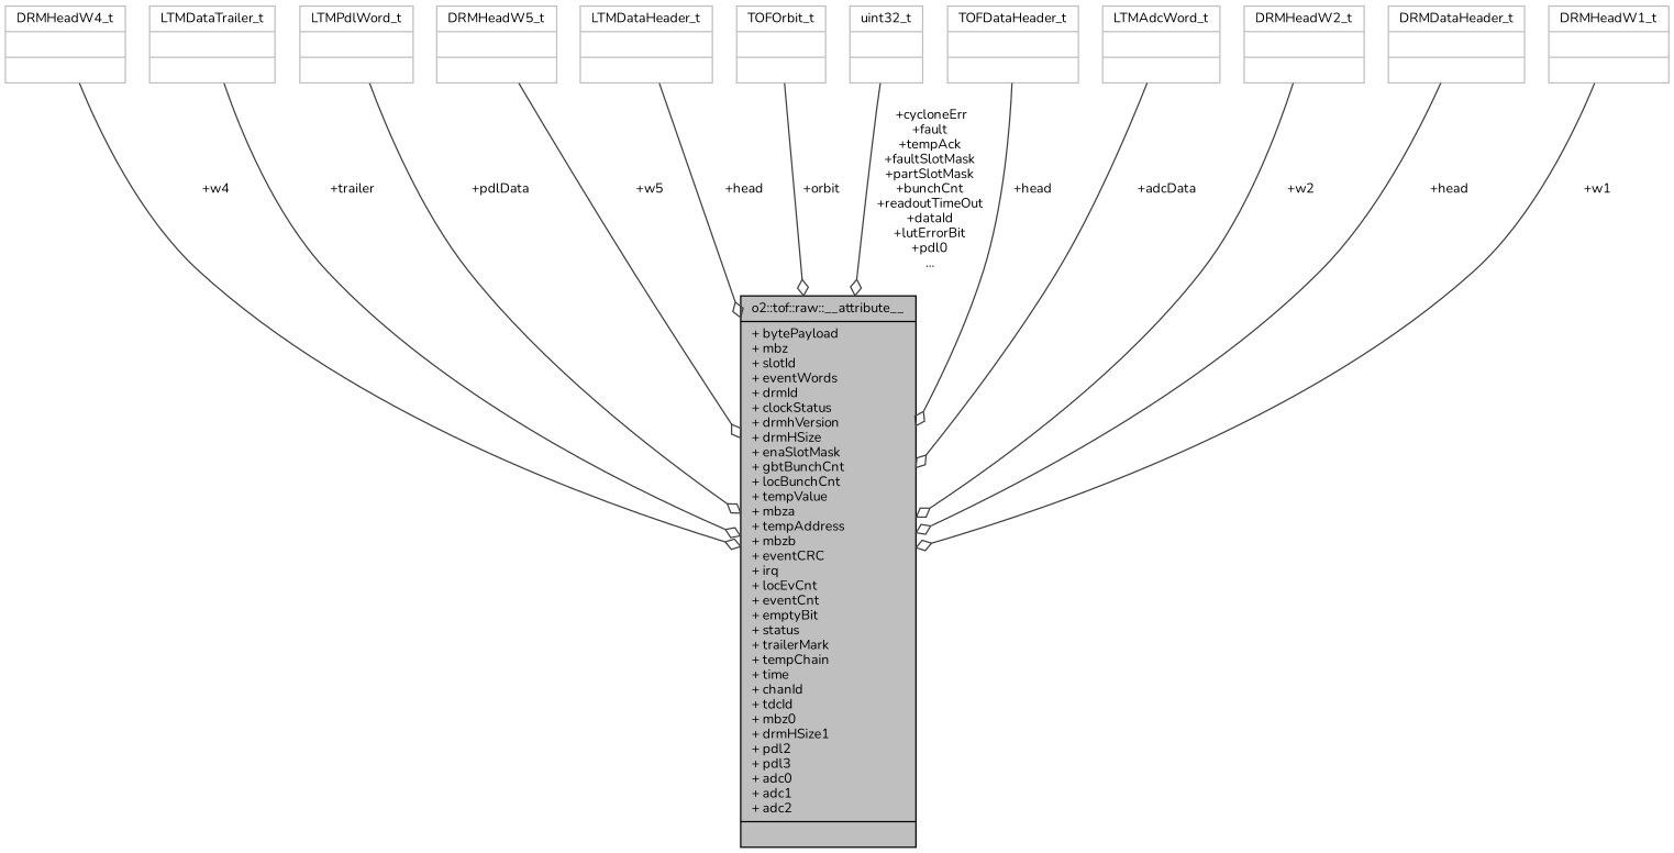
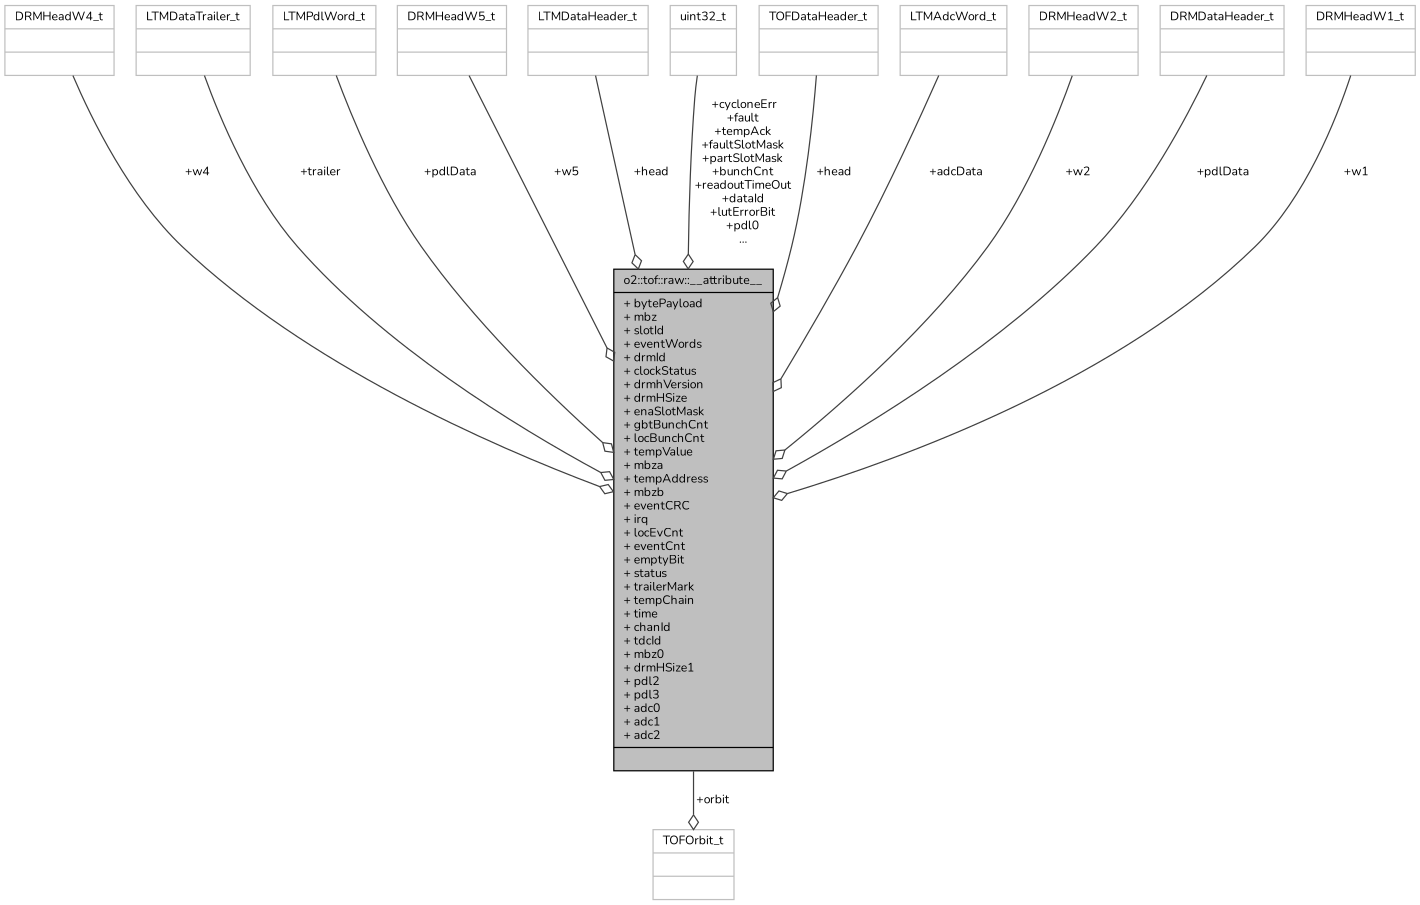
  digraph {
    fontname=Nunito
    node [color=grey75 fontname=Nunito fontsize=10 shape=record]
    edge [arrowhead=odiamond color=grey25 fontname=Nunito fontsize=10 labelfontname=Helvetica labelfontsize=10 style=solid]
    n1 [color=black fillcolor=grey75 fontcolor=black height=0.2 label="{o2::tof::raw::__attribute__\n|+ bytePayload\l+ mbz\l+ slotId\l+ eventWords\l+ drmId\l+ clockStatus\l+ drmhVersion\l+ drmHSize\l+ enaSlotMask\l+ gbtBunchCnt\l+ locBunchCnt\l+ tempValue\l+ mbza\l+ tempAddress\l+ mbzb\l+ eventCRC\l+ irq\l+ locEvCnt\l+ eventCnt\l+ emptyBit\l+ status\l+ trailerMark\l+ tempChain\l+ time\l+ chanId\l+ tdcId\l+ mbz0\l+ drmHSize1\l+ pdl2\l+ pdl3\l+ adc0\l+ adc1\l+ adc2\l|}" style=filled width=0.4]
    n2 [height=0.2 label="{DRMHeadW4_t\n||}" width=0.4]
    n3 [height=0.2 label="{LTMDataTrailer_t\n||}" width=0.4]
    n4 [height=0.2 label="{LTMPdlWord_t\n||}" width=0.4]
    n5 [height=0.2 label="{DRMHeadW5_t\n||}" width=0.4]
    n6 [height=0.2 label="{LTMDataHeader_t\n||}" width=0.4]
    n7 [height=0.2 label="{TOFOrbit_t\n||}" width=0.4]
    n8 [height=0.2 label="{uint32_t\n||}" width=0.4]
    n9 [height=0.2 label="{TOFDataHeader_t\n||}" width=0.4]
    n10 [height=0.2 label="{LTMAdcWord_t\n||}" width=0.4]
    n11 [height=0.2 label="{DRMHeadW2_t\n||}" width=0.4]
    n12 [height=0.2 label="{DRMDataHeader_t\n||}" width=0.4]
    n13 [height=0.2 label="{DRMHeadW1_t\n||}" width=0.4]
    n2 -> n1 [label=" +w4"]
    n3 -> n1 [label=" +trailer"]
    n4 -> n1 [label=" +pdlData"]
    n5 -> n1 [label=" +w5"]
    n6 -> n1 [label=" +head"]
-   n7 -> n1 [label=" +orbit"]
+   n1 -> n7 [label=" +orbit"]
    n8 -> n1 [label=" +cycloneErr\n+fault\n+tempAck\n+faultSlotMask\n+partSlotMask\n+bunchCnt\n+readoutTimeOut\n+dataId\n+lutErrorBit\n+pdl0\n..."]
    n9 -> n1 [label=" +head"]
    n10 -> n1 [label=" +adcData"]
    n11 -> n1 [label=" +w2"]
-   n12 -> n1 [label=" +head"]
+   n12 -> n1 [label=" +pdlData"]
    n13 -> n1 [label=" +w1"]
  }
